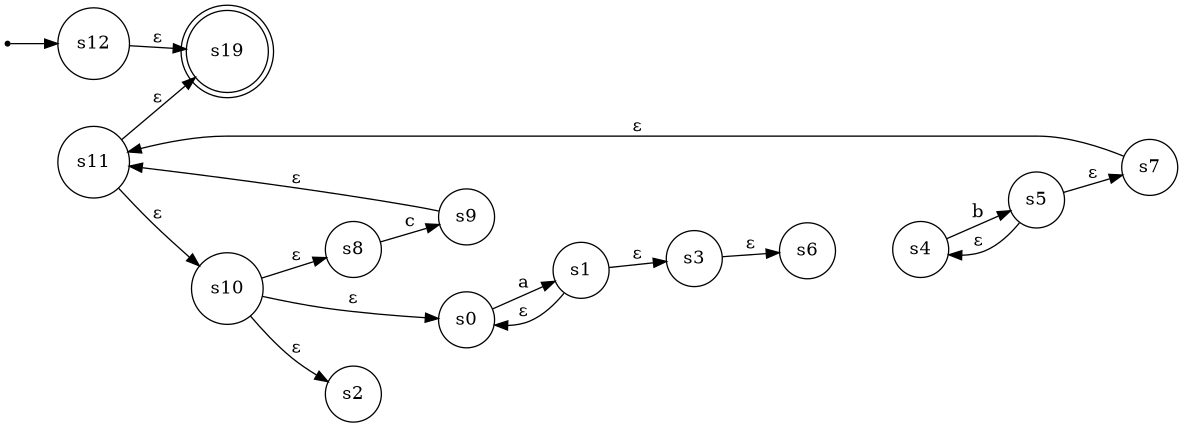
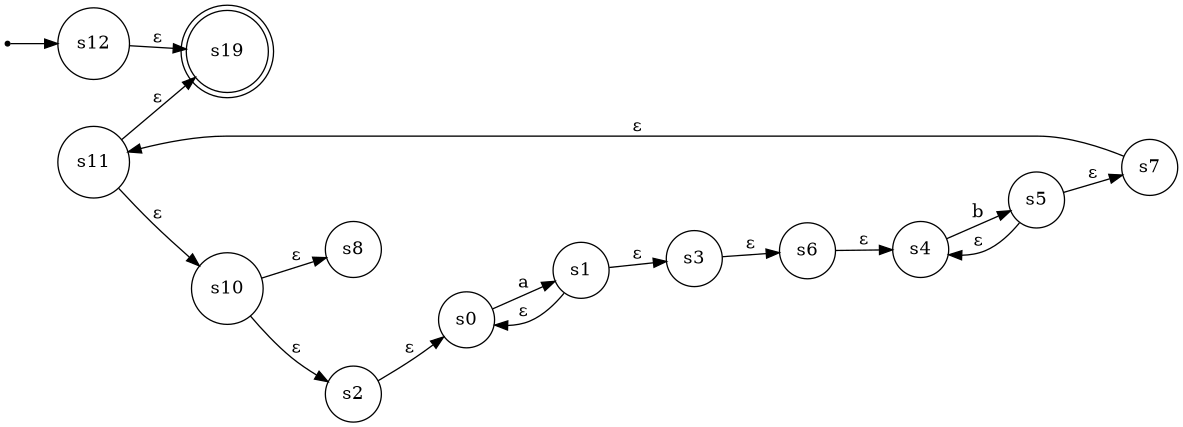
  digraph {
    rankdir=LR
    node [shape=circle]
    __start__ [shape=point]
    s12
    n3 [label=s19 shape=doublecircle]
    s0
    s1
    s3
    s6
    s10
    s2
    s8
-   s9
    s11
    s4
    s5
    s7
    __start__ -> s12
    s12 -> n3 [label="ε"]
    s0 -> s1 [label=a]
    s1 -> s0 [label="ε"]
    s1 -> s3 [label="ε"]
    s3 -> s6 [label="ε"]
+   s6 -> s4 [label="ε"]
    s10 -> s2 [label="ε"]
    s10 -> s8 [label="ε"]
-   s10 -> s0 [label="ε"]
-   s8 -> s9 [label=c]
-   s9 -> s11 [label="ε"]
+   s2 -> s0 [label="ε"]
    s11 -> n3 [label="ε"]
    s11 -> s10 [label="ε"]
    s4 -> s5 [label=b]
    s5 -> s4 [label="ε"]
    s5 -> s7 [label="ε"]
    s7 -> s11 [label="ε"]
  }
